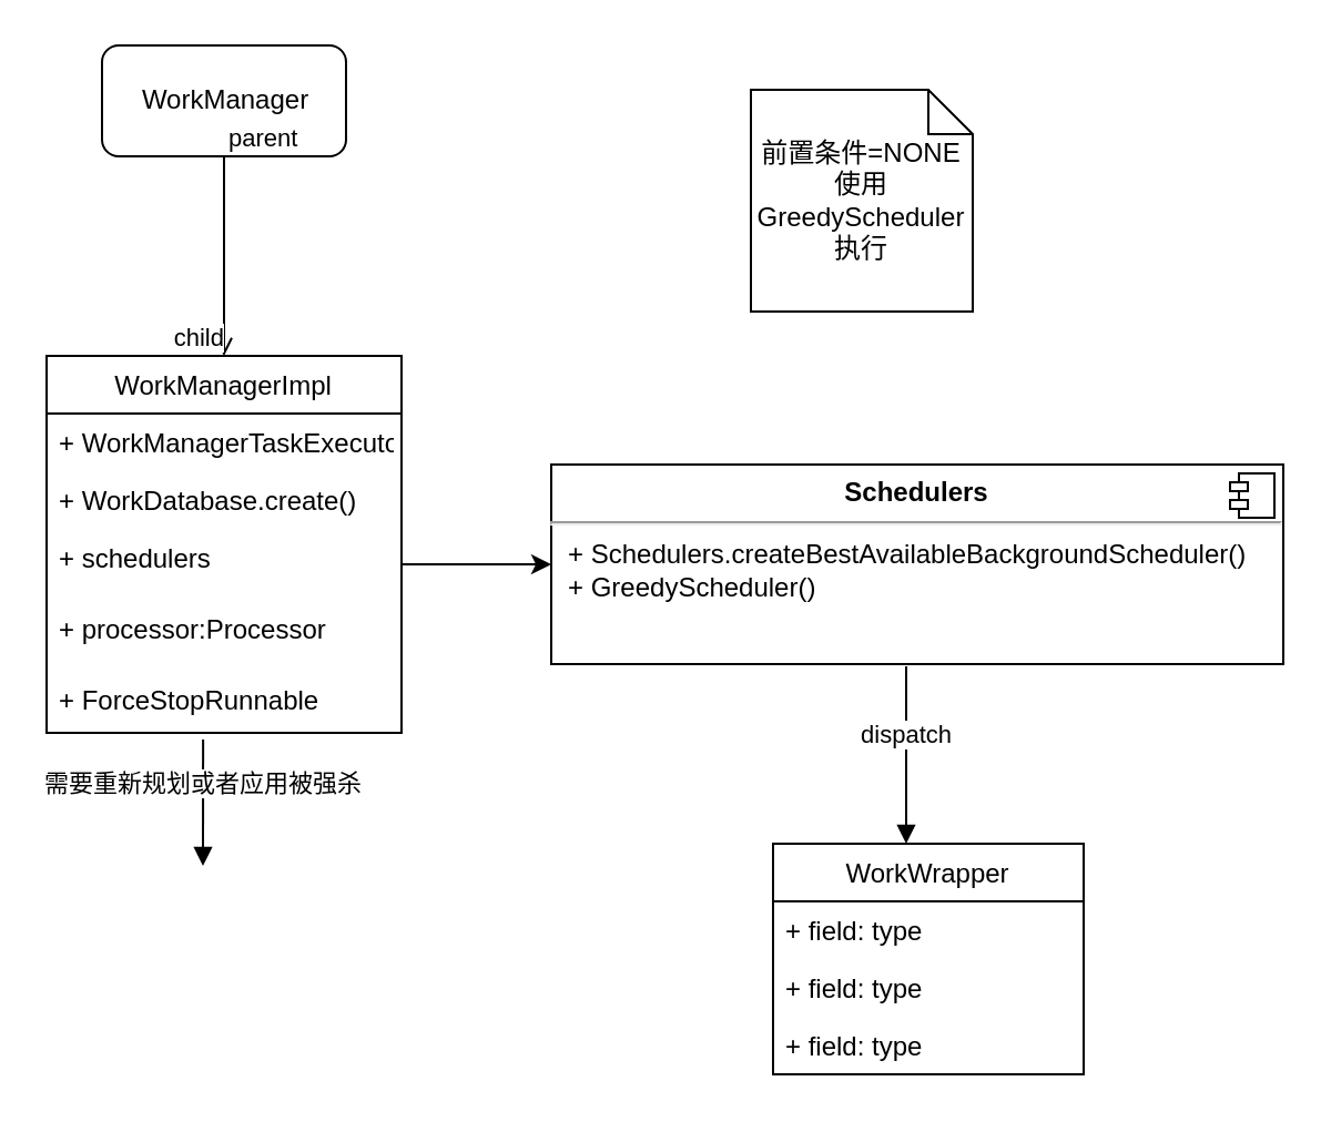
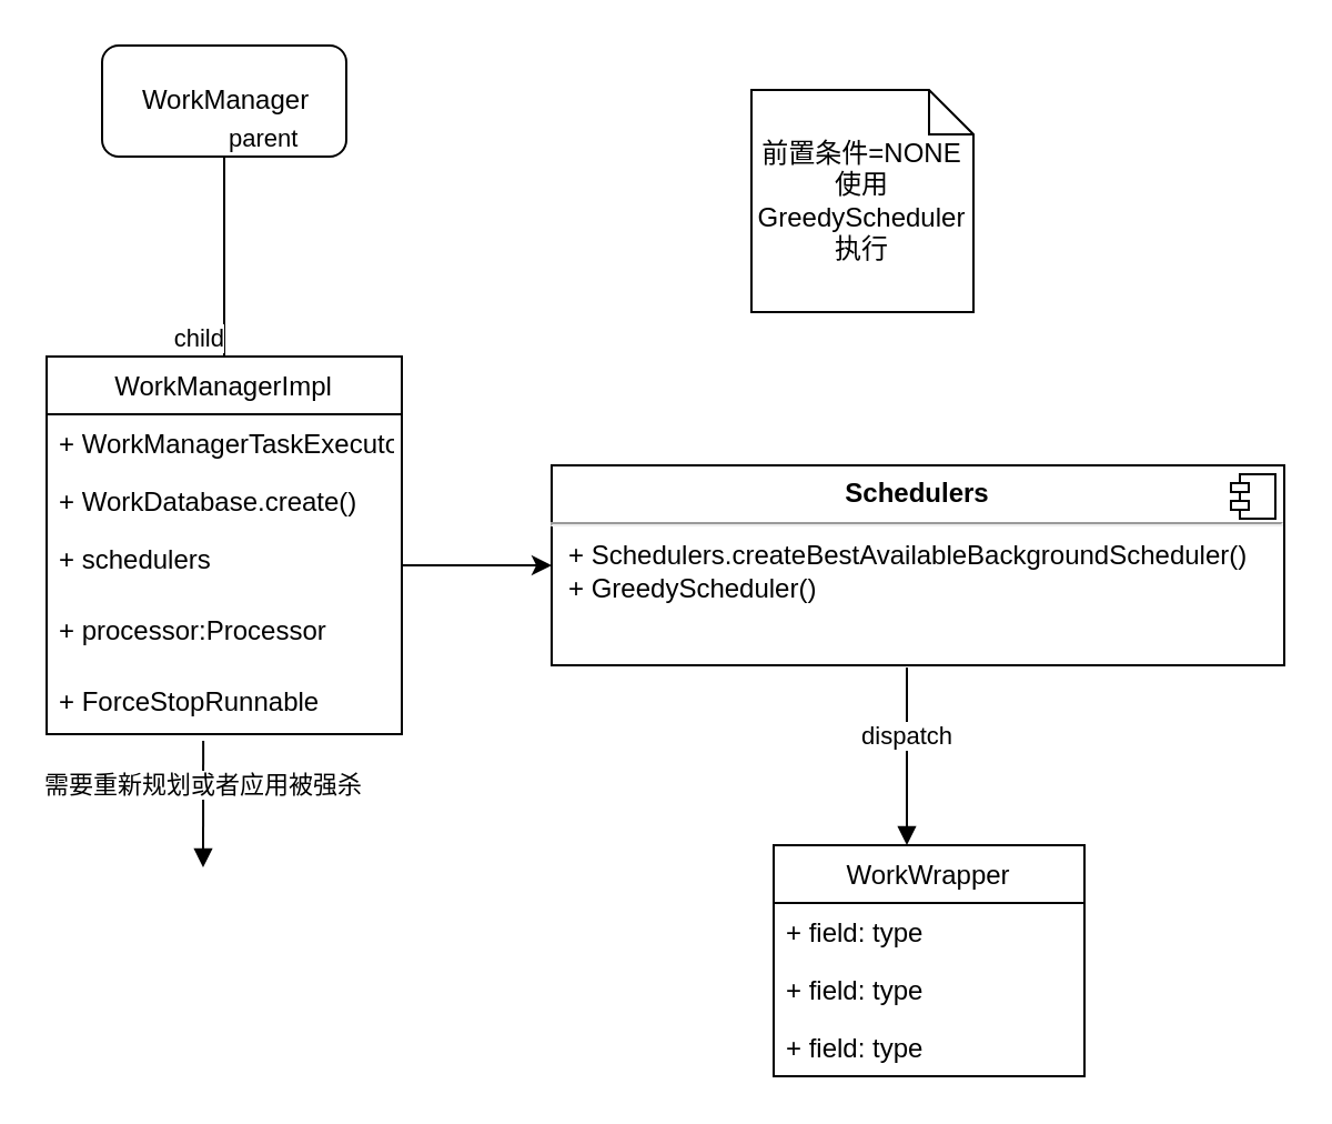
  <mxCell id="0" />
  <mxCell id="1" parent="0" />
  <mxCell id="2" value="WorkManager" style="html=1;rounded=1;" parent="1" vertex="1"><mxGeometry x="45.5" y="20" width="110" height="50" as="geometry" /></mxCell>
  <mxCell id="3" value="WorkManagerImpl" style="swimlane;fontStyle=0;childLayout=stackLayout;horizontal=1;startSize=26;fillColor=none;horizontalStack=0;resizeParent=1;resizeParentMax=0;resizeLast=0;collapsible=1;marginBottom=0;" parent="1" vertex="1"><mxGeometry x="20.5" y="160" width="160" height="170" as="geometry" /></mxCell>
  <mxCell id="4" value="+ WorkManagerTaskExecutor()&#10;" style="text;strokeColor=none;fillColor=none;align=left;verticalAlign=top;spacingLeft=4;spacingRight=4;overflow=hidden;rotatable=0;points=[[0,0.5],[1,0.5]];portConstraint=eastwest;" parent="3" vertex="1"><mxGeometry y="26" width="160" height="26" as="geometry" /></mxCell>
  <mxCell id="5" value="+ WorkDatabase.create()" style="text;strokeColor=none;fillColor=none;align=left;verticalAlign=top;spacingLeft=4;spacingRight=4;overflow=hidden;rotatable=0;points=[[0,0.5],[1,0.5]];portConstraint=eastwest;" parent="3" vertex="1"><mxGeometry y="52" width="160" height="26" as="geometry" /></mxCell>
  <mxCell id="6" value="+ schedulers" style="text;strokeColor=none;fillColor=none;align=left;verticalAlign=top;spacingLeft=4;spacingRight=4;overflow=hidden;rotatable=0;points=[[0,0.5],[1,0.5]];portConstraint=eastwest;" vertex="1" parent="3"><mxGeometry y="78" width="160" height="32" as="geometry" /></mxCell>
  <mxCell id="7" value="+ processor:Processor&#10;" style="text;strokeColor=none;fillColor=none;align=left;verticalAlign=top;spacingLeft=4;spacingRight=4;overflow=hidden;rotatable=0;points=[[0,0.5],[1,0.5]];portConstraint=eastwest;" vertex="1" parent="3"><mxGeometry y="110" width="160" height="32" as="geometry" /></mxCell>
  <mxCell id="8" value="+ ForceStopRunnable" style="text;strokeColor=none;fillColor=none;align=left;verticalAlign=top;spacingLeft=4;spacingRight=4;overflow=hidden;rotatable=0;points=[[0,0.5],[1,0.5]];portConstraint=eastwest;" parent="3" vertex="1"><mxGeometry y="142" width="160" height="28" as="geometry" /></mxCell>
- <mxCell id="9" value="" style="endArrow=open;html=1;edgeStyle=orthogonalEdgeStyle;rounded=0;entryX=0.5;entryY=0;entryDx=0;entryDy=0;exitX=0.5;exitY=1;exitDx=0;exitDy=0;" parent="1" source="2" target="3" edge="1"><mxGeometry relative="1" as="geometry"><mxPoint x="28" y="370" as="sourcePoint" /><mxPoint x="188" y="370" as="targetPoint" /></mxGeometry></mxCell>
+ <mxCell id="9" value="" style="endArrow=none;html=1;edgeStyle=orthogonalEdgeStyle;rounded=0;entryX=0.5;entryY=0;entryDx=0;entryDy=0;exitX=0.5;exitY=1;exitDx=0;exitDy=0;" parent="1" source="2" target="3" edge="1"><mxGeometry relative="1" as="geometry"><mxPoint x="28" y="370" as="sourcePoint" /><mxPoint x="188" y="370" as="targetPoint" /></mxGeometry></mxCell>
  <mxCell id="10" value="parent" style="edgeLabel;resizable=0;html=1;align=left;verticalAlign=bottom;" parent="9" connectable="0" vertex="1"><mxGeometry x="-1" relative="1" as="geometry" /></mxCell>
  <mxCell id="11" value="child" style="edgeLabel;resizable=0;html=1;align=right;verticalAlign=bottom;" parent="9" connectable="0" vertex="1"><mxGeometry x="1" relative="1" as="geometry" /></mxCell>
  <mxCell id="12" value="" style="endArrow=classic;html=1;rounded=0;exitX=1;exitY=0.5;exitDx=0;exitDy=0;entryX=0;entryY=0.5;entryDx=0;entryDy=0;" edge="1" parent="1" source="6" target="13"><mxGeometry width="50" height="50" relative="1" as="geometry"><mxPoint x="218" y="280" as="sourcePoint" /><mxPoint x="255.06" y="253.99" as="targetPoint" /></mxGeometry></mxCell>
  <mxCell id="13" value="&lt;p style=&quot;margin: 0px ; margin-top: 6px ; text-align: center&quot;&gt;&lt;b&gt;Schedulers&lt;/b&gt;&lt;/p&gt;&lt;hr&gt;&lt;p style=&quot;margin: 0px ; margin-left: 8px&quot;&gt;+ Schedulers.createBestAvailableBackgroundScheduler()&lt;/p&gt;&lt;p style=&quot;margin: 0px ; margin-left: 8px&quot;&gt;+ GreedyScheduler()&lt;/p&gt;" style="align=left;overflow=fill;html=1;dropTarget=0;" vertex="1" parent="1"><mxGeometry x="248" y="209" width="330" height="90" as="geometry" /></mxCell>
  <mxCell id="14" value="" style="shape=component;jettyWidth=8;jettyHeight=4;" vertex="1" parent="13"><mxGeometry x="1" width="20" height="20" relative="1" as="geometry"><mxPoint x="-24" y="4" as="offset" /></mxGeometry></mxCell>
  <mxCell id="15" value="需要重新规划或者应用被强杀" style="html=1;verticalAlign=bottom;endArrow=block;rounded=0;exitX=0.441;exitY=1.107;exitDx=0;exitDy=0;exitPerimeter=0;" edge="1" parent="1" source="8"><mxGeometry width="80" relative="1" as="geometry"><mxPoint x="88" y="390" as="sourcePoint" /><mxPoint x="91" y="390" as="targetPoint" /></mxGeometry></mxCell>
  <mxCell id="16" value="前置条件=NONE使用GreedyScheduler执行" style="shape=note;size=20;whiteSpace=wrap;html=1;" vertex="1" parent="1"><mxGeometry x="338" y="40" width="100" height="100" as="geometry" /></mxCell>
  <mxCell id="17" value="dispatch" style="html=1;verticalAlign=bottom;endArrow=block;rounded=0;" edge="1" parent="1"><mxGeometry width="80" relative="1" as="geometry"><mxPoint x="408" y="300" as="sourcePoint" /><mxPoint x="408" y="380" as="targetPoint" /></mxGeometry></mxCell>
  <mxCell id="18" value="WorkWrapper" style="swimlane;fontStyle=0;childLayout=stackLayout;horizontal=1;startSize=26;fillColor=none;horizontalStack=0;resizeParent=1;resizeParentMax=0;resizeLast=0;collapsible=1;marginBottom=0;" vertex="1" parent="1"><mxGeometry x="348" y="380" width="140" height="104" as="geometry" /></mxCell>
  <mxCell id="19" value="+ field: type" style="text;strokeColor=none;fillColor=none;align=left;verticalAlign=top;spacingLeft=4;spacingRight=4;overflow=hidden;rotatable=0;points=[[0,0.5],[1,0.5]];portConstraint=eastwest;" vertex="1" parent="18"><mxGeometry y="26" width="140" height="26" as="geometry" /></mxCell>
  <mxCell id="20" value="+ field: type" style="text;strokeColor=none;fillColor=none;align=left;verticalAlign=top;spacingLeft=4;spacingRight=4;overflow=hidden;rotatable=0;points=[[0,0.5],[1,0.5]];portConstraint=eastwest;" vertex="1" parent="18"><mxGeometry y="52" width="140" height="26" as="geometry" /></mxCell>
  <mxCell id="21" value="+ field: type" style="text;strokeColor=none;fillColor=none;align=left;verticalAlign=top;spacingLeft=4;spacingRight=4;overflow=hidden;rotatable=0;points=[[0,0.5],[1,0.5]];portConstraint=eastwest;" vertex="1" parent="18"><mxGeometry y="78" width="140" height="26" as="geometry" /></mxCell>
